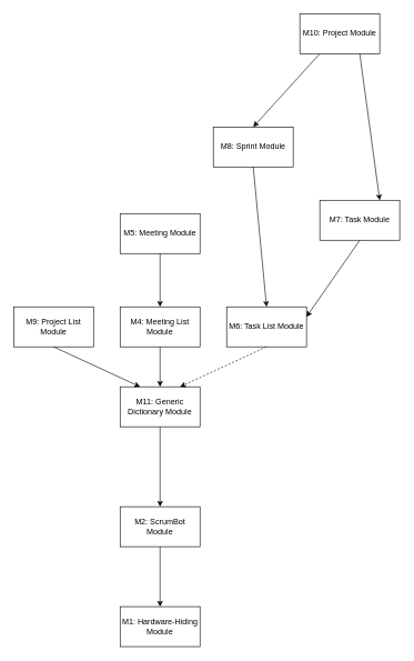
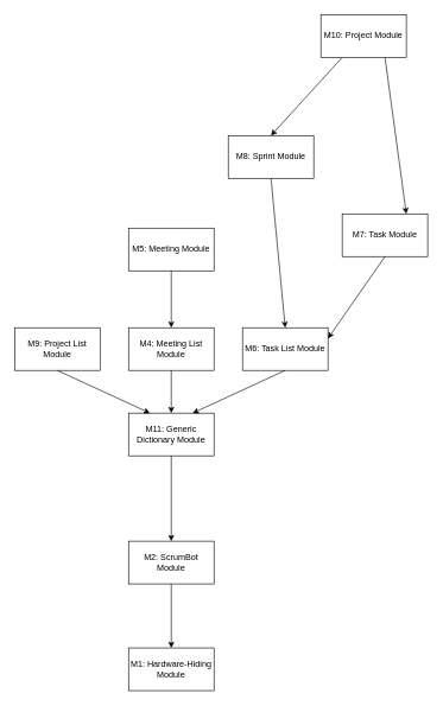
  <mxCell id="0" />
  <mxCell id="1" parent="0" />
  <mxCell id="2" value="M2: ScrumBot Module" style="rounded=0;whiteSpace=wrap;html=1;" vertex="1" parent="1"><mxGeometry x="180" y="760" width="120" height="60" as="geometry" /></mxCell>
  <mxCell id="3" value="M1: Hardware-Hiding Module" style="rounded=0;whiteSpace=wrap;html=1;" vertex="1" parent="1"><mxGeometry x="180" y="910" width="120" height="60" as="geometry" /></mxCell>
  <mxCell id="4" value="M4: Meeting List Module" style="rounded=0;whiteSpace=wrap;html=1;" vertex="1" parent="1"><mxGeometry x="180" y="460" width="120" height="60" as="geometry" /></mxCell>
  <mxCell id="5" value="M5: Meeting Module" style="rounded=0;whiteSpace=wrap;html=1;" vertex="1" parent="1"><mxGeometry x="180" y="320" width="120" height="60" as="geometry" /></mxCell>
  <mxCell id="6" value="M6: Task List Module" style="rounded=0;whiteSpace=wrap;html=1;" vertex="1" parent="1"><mxGeometry x="340" y="460" width="120" height="60" as="geometry" /></mxCell>
  <mxCell id="7" value="M7: Task Module" style="rounded=0;whiteSpace=wrap;html=1;" vertex="1" parent="1"><mxGeometry x="480" y="300" width="120" height="60" as="geometry" /></mxCell>
  <mxCell id="8" value="M8: Sprint Module" style="rounded=0;whiteSpace=wrap;html=1;" vertex="1" parent="1"><mxGeometry x="320" y="190" width="120" height="60" as="geometry" /></mxCell>
  <mxCell id="9" value="M9: Project List Module" style="rounded=0;whiteSpace=wrap;html=1;" vertex="1" parent="1"><mxGeometry y="460" width="120" height="60" as="geometry" x="20" /></mxCell>
  <mxCell id="10" value="M10: Project Module" style="rounded=0;whiteSpace=wrap;html=1;" vertex="1" parent="1"><mxGeometry x="450" y="20" width="120" height="60" as="geometry" /></mxCell>
  <mxCell id="11" value="M11: Generic Dictionary Module" style="rounded=0;whiteSpace=wrap;html=1;" vertex="1" parent="1"><mxGeometry x="180" y="580" width="120" height="60" as="geometry" /></mxCell>
  <mxCell id="12" value="" style="endArrow=classic;html=1;entryX=0.5;entryY=0;entryDx=0;entryDy=0;exitX=0.5;exitY=1;exitDx=0;exitDy=0;" edge="1" parent="1" source="4" target="11"><mxGeometry width="50" height="50" relative="1" as="geometry"><mxPoint x="160" y="640" as="sourcePoint" /><mxPoint x="210" y="590" as="targetPoint" /></mxGeometry></mxCell>
- <mxCell id="13" value="" style="endArrow=classic;html=1;entryX=0.75;entryY=0;entryDx=0;entryDy=0;exitX=0.5;exitY=1;exitDx=0;exitDy=0;dashed=1;" edge="1" parent="1" source="6" target="11"><mxGeometry width="50" height="50" relative="1" as="geometry"><mxPoint x="140" y="620" as="sourcePoint" /><mxPoint x="190" y="570" as="targetPoint" /></mxGeometry></mxCell>
+ <mxCell id="13" value="" style="endArrow=classic;html=1;entryX=0.75;entryY=0;entryDx=0;entryDy=0;exitX=0.5;exitY=1;exitDx=0;exitDy=0;" edge="1" parent="1" source="6" target="11"><mxGeometry width="50" height="50" relative="1" as="geometry"><mxPoint x="140" y="620" as="sourcePoint" /><mxPoint x="190" y="570" as="targetPoint" /></mxGeometry></mxCell>
  <mxCell id="14" value="" style="endArrow=classic;html=1;exitX=0.5;exitY=1;exitDx=0;exitDy=0;entryX=0.5;entryY=0;entryDx=0;entryDy=0;" edge="1" parent="1" source="8" target="6"><mxGeometry width="50" height="50" relative="1" as="geometry"><mxPoint x="360" y="860" as="sourcePoint" /><mxPoint x="370" y="820" as="targetPoint" /></mxGeometry></mxCell>
  <mxCell id="15" value="" style="endArrow=classic;html=1;exitX=0.5;exitY=1;exitDx=0;exitDy=0;entryX=0.25;entryY=0;entryDx=0;entryDy=0;" edge="1" parent="1" source="9" target="11"><mxGeometry width="50" height="50" relative="1" as="geometry"><mxPoint x="110" y="630" as="sourcePoint" /><mxPoint x="160" y="580" as="targetPoint" /></mxGeometry></mxCell>
  <mxCell id="16" value="" style="endArrow=classic;html=1;exitX=0.25;exitY=1;exitDx=0;exitDy=0;entryX=0.5;entryY=0;entryDx=0;entryDy=0;" edge="1" parent="1" source="10" target="8"><mxGeometry width="50" height="50" relative="1" as="geometry"><mxPoint x="190" y="370" as="sourcePoint" /><mxPoint x="240" y="320" as="targetPoint" /></mxGeometry></mxCell>
  <mxCell id="17" value="" style="endArrow=classic;html=1;exitX=0.75;exitY=1;exitDx=0;exitDy=0;entryX=0.75;entryY=0;entryDx=0;entryDy=0;" edge="1" parent="1" source="10" target="7"><mxGeometry width="50" height="50" relative="1" as="geometry"><mxPoint x="650" y="260" as="sourcePoint" /><mxPoint x="660" y="340" as="targetPoint" /></mxGeometry></mxCell>
  <mxCell id="18" value="" style="endArrow=classic;html=1;entryX=0.5;entryY=0;entryDx=0;entryDy=0;exitX=0.5;exitY=1;exitDx=0;exitDy=0;" edge="1" parent="1" source="5" target="4"><mxGeometry width="50" height="50" relative="1" as="geometry"><mxPoint x="50" y="420" as="sourcePoint" /><mxPoint x="100" y="370" as="targetPoint" /></mxGeometry></mxCell>
  <mxCell id="19" value="" style="endArrow=classic;html=1;exitX=0.5;exitY=1;exitDx=0;exitDy=0;entryX=1;entryY=0.25;entryDx=0;entryDy=0;" edge="1" parent="1" source="7" target="6"><mxGeometry width="50" height="50" relative="1" as="geometry"><mxPoint x="610" y="520" as="sourcePoint" /><mxPoint x="660" y="470" as="targetPoint" /></mxGeometry></mxCell>
  <mxCell id="20" value="" style="endArrow=classic;html=1;exitX=0.5;exitY=1;exitDx=0;exitDy=0;entryX=0.5;entryY=0;entryDx=0;entryDy=0;" edge="1" parent="1" source="11" target="2"><mxGeometry width="50" height="50" relative="1" as="geometry"><mxPoint x="110" y="730" as="sourcePoint" /><mxPoint x="160" y="680" as="targetPoint" /></mxGeometry></mxCell>
  <mxCell id="21" value="" style="endArrow=classic;html=1;exitX=0.5;exitY=1;exitDx=0;exitDy=0;entryX=0.5;entryY=0;entryDx=0;entryDy=0;" edge="1" parent="1" source="2" target="3"><mxGeometry width="50" height="50" relative="1" as="geometry"><mxPoint x="90" y="900" as="sourcePoint" /><mxPoint x="140" y="850" as="targetPoint" /></mxGeometry></mxCell>
